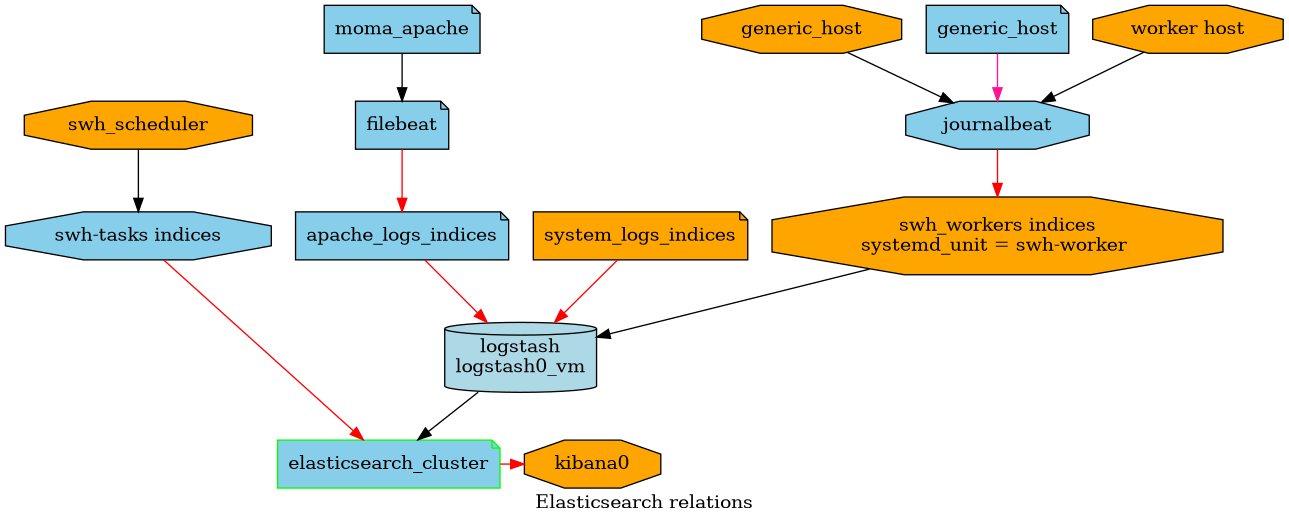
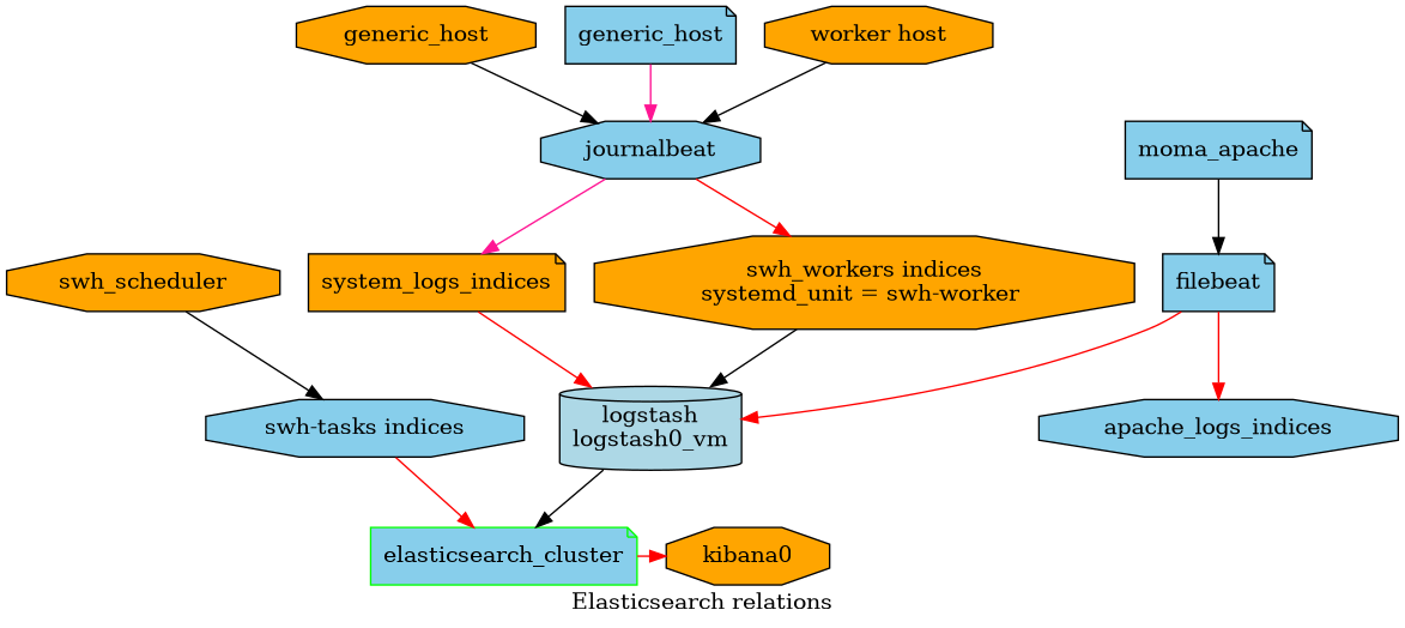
  digraph {
    label="Elasticsearch relations"
    node [fillcolor=skyblue shape=octagon style=filled]
    edge [color=red]
    elasticsearch_cluster [color=green shape=note]
    kibana0 [fillcolor=orange]
-   apache_logs_indices [shape=note]
+   apache_logs_indices
    n4 [label="swh-tasks indices"]
    n5 [fillcolor=lightblue label="logstash\nlogstash0_vm" shape=cylinder]
    n6 [fillcolor=orange label=generic_host]
    journalbeat
    system_logs_indices [fillcolor=orange shape=note]
    n9 [fillcolor=orange label="swh_workers indices\nsystemd_unit = swh-worker "]
    n10 [label=generic_host shape=note]
    n11 [fillcolor=orange label="worker host"]
    moma_apache [shape=note]
    filebeat [shape=note]
    swh_scheduler [fillcolor=orange]
    subgraph sub_1 {
      rank=same
      elasticsearch_cluster
      kibana0
    }
    subgraph sub_2 {
      rank=same
      apache_logs_indices
      n4
    }
    elasticsearch_cluster -> kibana0
-   apache_logs_indices -> n5
+   filebeat -> n5
    n4 -> elasticsearch_cluster
    n5 -> elasticsearch_cluster [color=black]
    n6 -> journalbeat [color=black]
+   journalbeat -> system_logs_indices [color=deeppink]
    journalbeat -> n9
    system_logs_indices -> n5
    n9 -> n5 [color=black]
    n10 -> journalbeat [color=deeppink]
    n11 -> journalbeat [color=black]
    moma_apache -> filebeat [color=black]
    filebeat -> apache_logs_indices
    swh_scheduler -> n4 [color=black]
  }
